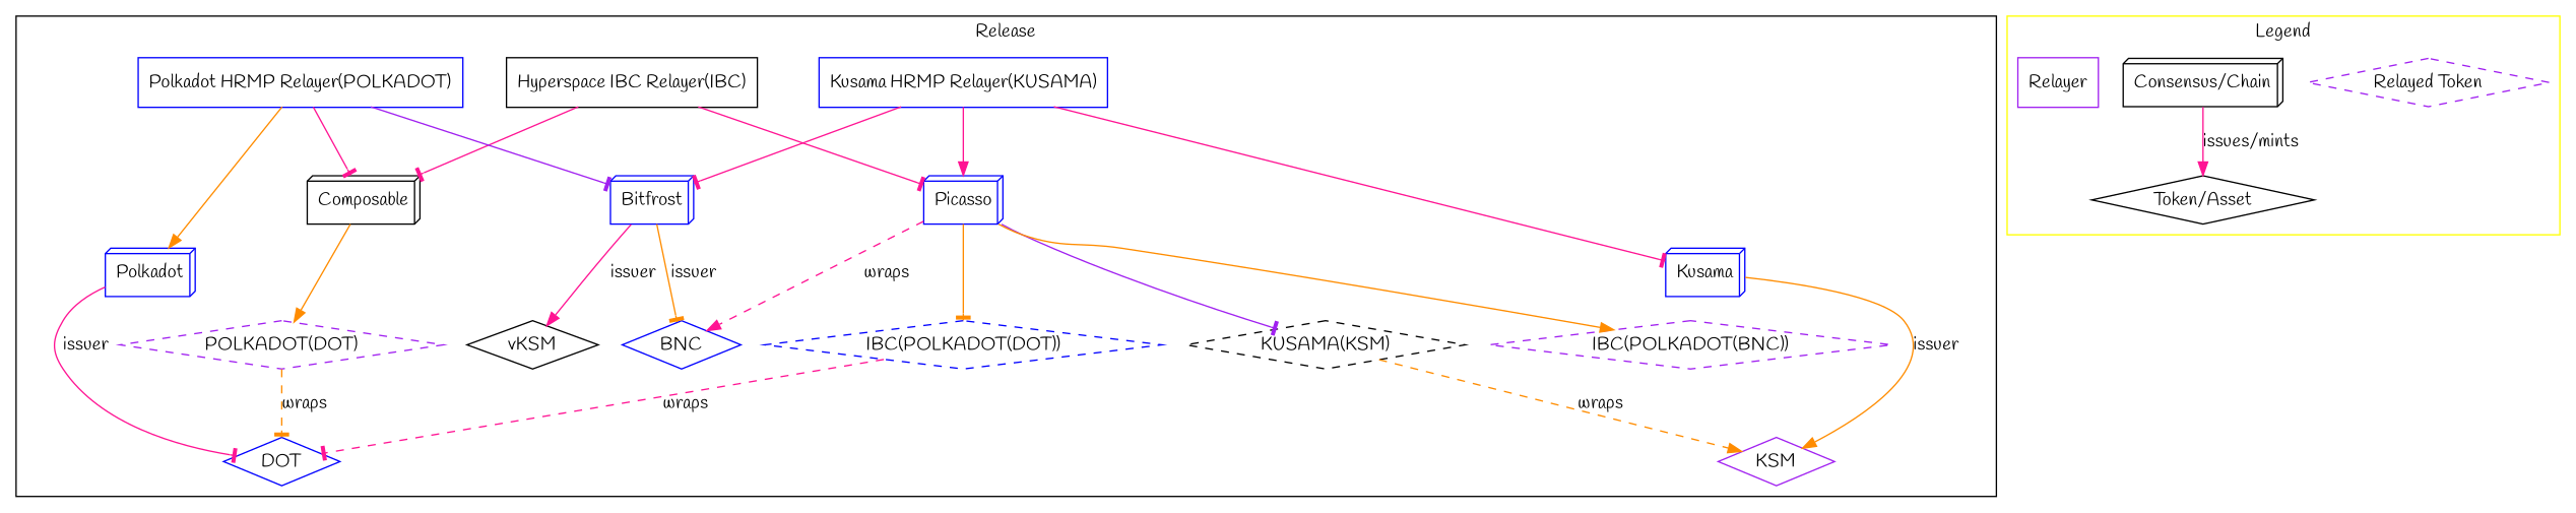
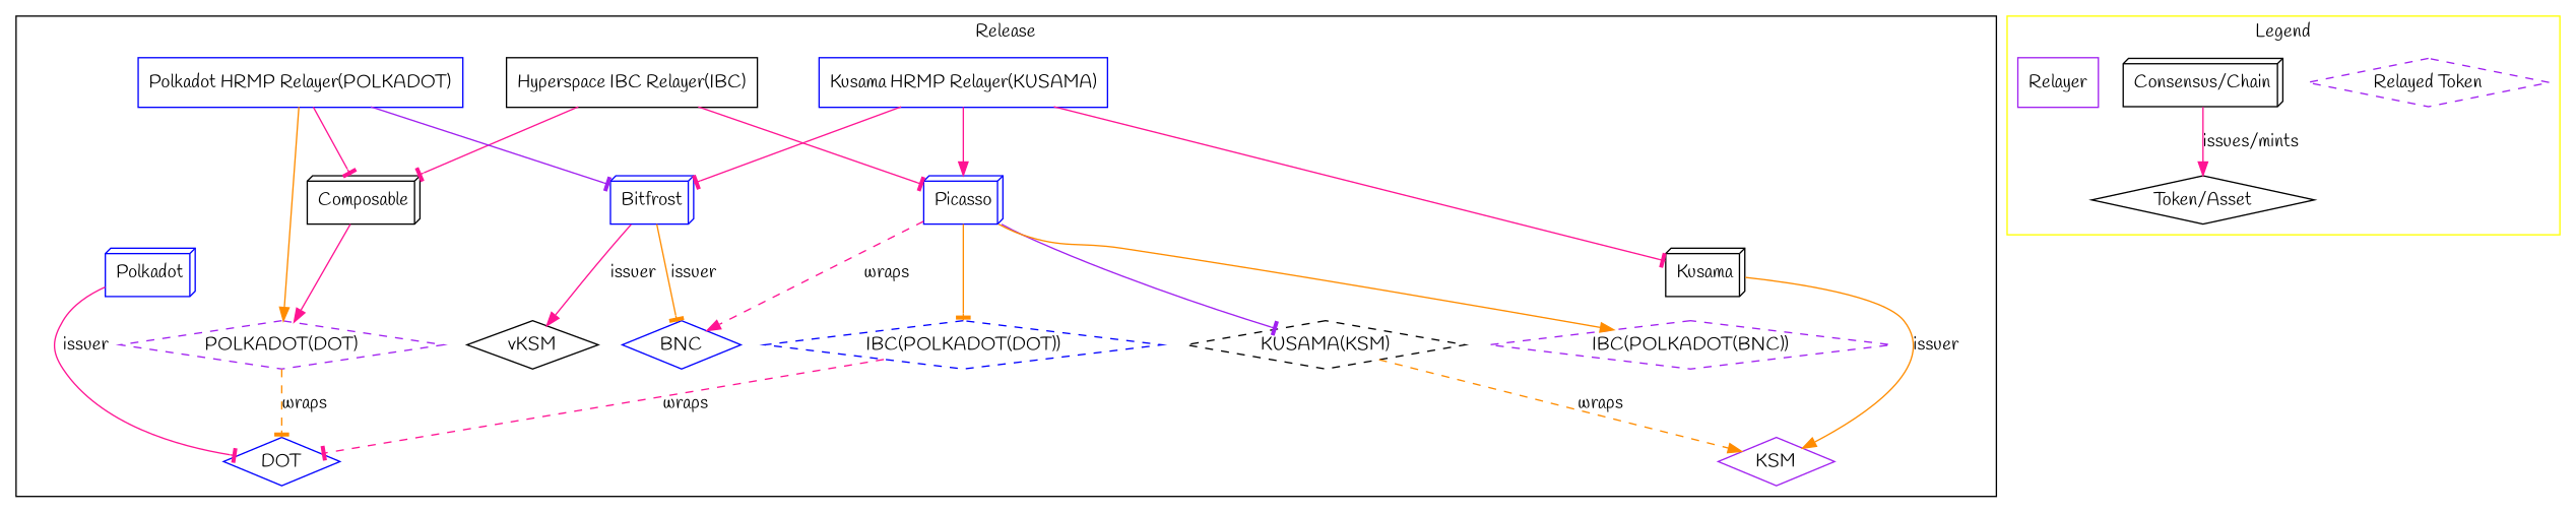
  digraph {
    fontname=Handlee
    node [color=blue fontname=Handlee shape=diamond]
    edge [arrowhead=tee color=deeppink fontname=Handlee]
    n1 [label=DOT]
    n2 [color=purple label=KSM]
    n3 [color=black label=vKSM]
    n4 [label=BNC]
    n5 [color=black label="KUSAMA(KSM)" style=dashed]
    n6 [color=purple label="POLKADOT(DOT)" style=dashed]
    n7 [label="IBC(POLKADOT(DOT))" style=dashed]
    n8 [color=purple label="IBC(POLKADOT(BNC))" style=dashed]
    n9 [label=Bitfrost shape=box3d]
    n10 [label=Picasso shape=box3d]
-   n11 [label=Kusama shape=box3d]
+   n11 [color=black label=Kusama shape=box3d]
    n12 [label=Polkadot shape=box3d]
    n13 [color=black label=Composable shape=box3d]
    n14 [color=black label="Hyperspace IBC Relayer(IBC)" shape=record]
    n15 [label="Kusama HRMP Relayer(KUSAMA)" shape=record]
    n16 [label="Polkadot HRMP Relayer(POLKADOT)" shape=record]
    "Token/Asset" [color=black]
    "Relayed Token" [color=purple style=dashed]
    "Consensus/Chain" [color=black shape=box3d]
    Relayer [color=purple shape=record]
    subgraph cluster_1 {
      label=Release
      n1
      n2
      n3
      n4
      n5
      n6
      n7
      n8
      n9
      n10
      n11
      n12
      n13
      n14
      n15
      n16
    }
    subgraph cluster_2 {
      color=yellow
      label=Legend
      "Token/Asset"
      "Relayed Token"
      "Consensus/Chain"
      Relayer
    }
    n5 -> n2 [arrowhead=normal color=darkorange label=wraps style=dashed]
    n6 -> n1 [color=darkorange label=wraps style=dashed]
    n7 -> n1 [label=wraps style=dashed]
    n9 -> n3 [arrowhead=normal label=issuer]
    n9 -> n4 [color=darkorange label=issuer]
    n10 -> n4 [arrowhead=normal label=wraps style=dashed]
    n10 -> n5 [color=purple]
    n10 -> n7 [color=darkorange]
    n10 -> n8 [arrowhead=normal color=darkorange]
    n11 -> n2 [arrowhead=normal color=darkorange label=issuer]
    n12 -> n1 [label=issuer]
-   n13 -> n6 [arrowhead=normal color=darkorange]
+   n13 -> n6 [arrowhead=normal]
    n14 -> n10
    n14 -> n13
    n15 -> n9 [shape=bidirectional]
    n15 -> n10 [arrowhead=normal shape=bidirectional]
    n15 -> n11 [shape=bidirectional]
    n16 -> n9 [color=purple shape=bidirectional]
-   n16 -> n12 [arrowhead=normal color=darkorange shape=bidirectional]
+   n16 -> n6 [arrowhead=normal color=darkorange shape=bidirectional]
    n16 -> n13 [shape=bidirectional]
    "Consensus/Chain" -> "Token/Asset" [arrowhead=normal label="issues/mints"]
  }
